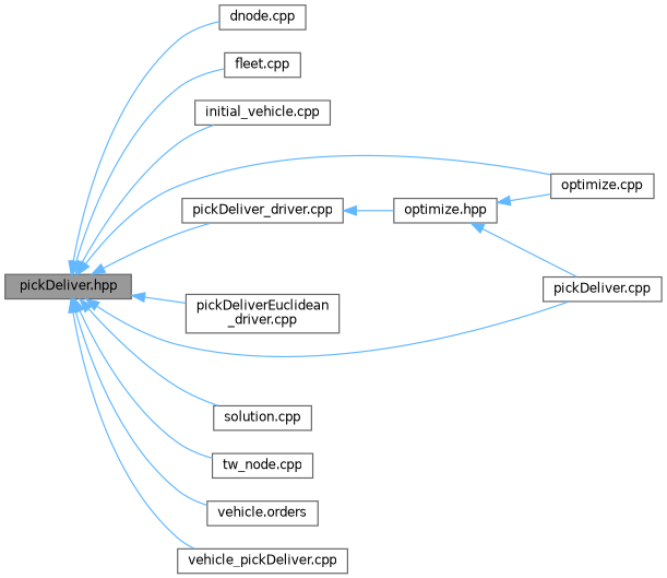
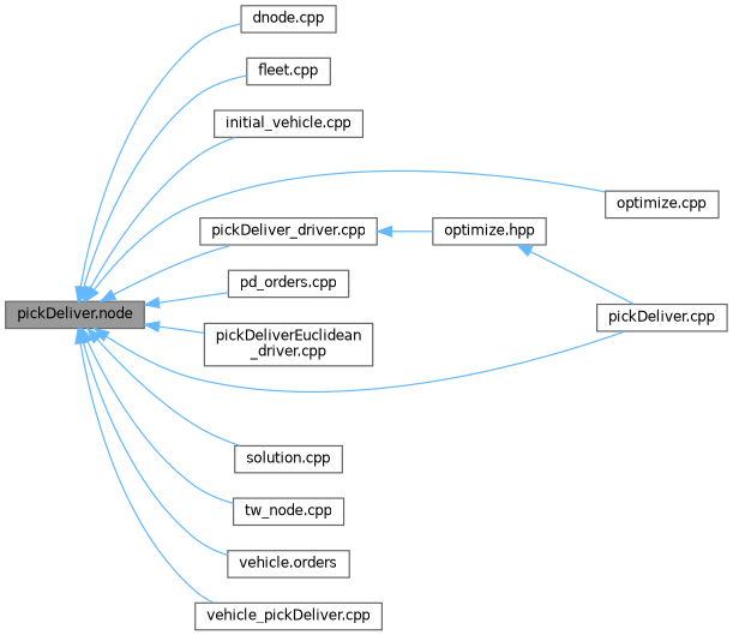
  digraph {
    rankdir=LR
    node [color=grey40 fillcolor=white fontname=Helvetica fontsize=10 shape=box style=filled]
    edge [color=steelblue1 dir=back fontname=Helvetica fontsize=10 labelfontname=Helvetica labelfontsize=10 style=solid]
-   n1 [color=gray40 fillcolor=grey60 fontcolor=black height=0.2 label="pickDeliver.hpp" width=0.4]
+   n1 [color=gray40 fillcolor=grey60 fontcolor=black height=0.2 label="pickDeliver.node" width=0.4]
    n2 [height=0.2 label="dnode.cpp" width=0.4]
    n3 [height=0.2 label="fleet.cpp" width=0.4]
    n4 [height=0.2 label="initial_vehicle.cpp" width=0.4]
    n5 [height=0.2 label="optimize.cpp" width=0.4]
    n6 [height=0.2 label="pickDeliver.cpp" width=0.4]
+   n7 [height=0.2 label="pd_orders.cpp" width=0.4]
    n8 [height=0.2 label="pickDeliverEuclidean\l_driver.cpp" width=0.4]
    n9 [height=0.2 label="pickDeliver_driver.cpp" width=0.4]
    n10 [height=0.2 label="solution.cpp" width=0.4]
    n11 [height=0.2 label="tw_node.cpp" width=0.4]
    n12 [height=0.2 label="vehicle.orders" width=0.4]
    n13 [height=0.2 label="vehicle_pickDeliver.cpp" width=0.4]
    n14 [height=0.2 label="optimize.hpp" width=0.4]
    n1 -> n2
    n1 -> n3
    n1 -> n4
    n1 -> n5
    n1 -> n6
+   n1 -> n7
    n1 -> n8
    n1 -> n9
    n1 -> n10
    n1 -> n11
    n1 -> n12
    n1 -> n13
    n9 -> n14
-   n14 -> n5
    n14 -> n6
  }
